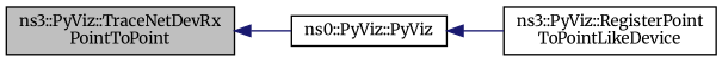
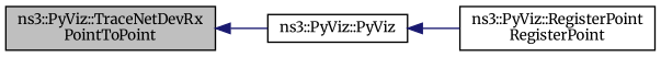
  digraph {
    fontname=Merriweather
    rankdir=LR
    node [color=black fillcolor=white fontname=Merriweather fontsize=10 shape=record style=filled]
    edge [color=midnightblue dir=back fontname=Merriweather fontsize=10 labelfontname=Helvetica labelfontsize=10 style=solid]
    n1 [fillcolor=grey75 fontcolor=black height=0.2 label="ns3::PyViz::TraceNetDevRx\lPointToPoint" width=0.4]
-   n2 [height=0.2 label="ns0::PyViz::PyViz" width=0.4]
-   n3 [height=0.2 label="ns3::PyViz::RegisterPoint\lToPointLikeDevice" width=0.4]
+   n2 [height=0.2 label="ns3::PyViz::PyViz" width=0.4]
+   n3 [height=0.2 label="ns3::PyViz::RegisterPoint\lRegisterPoint" width=0.4]
    n1 -> n2
    n2 -> n3
  }
